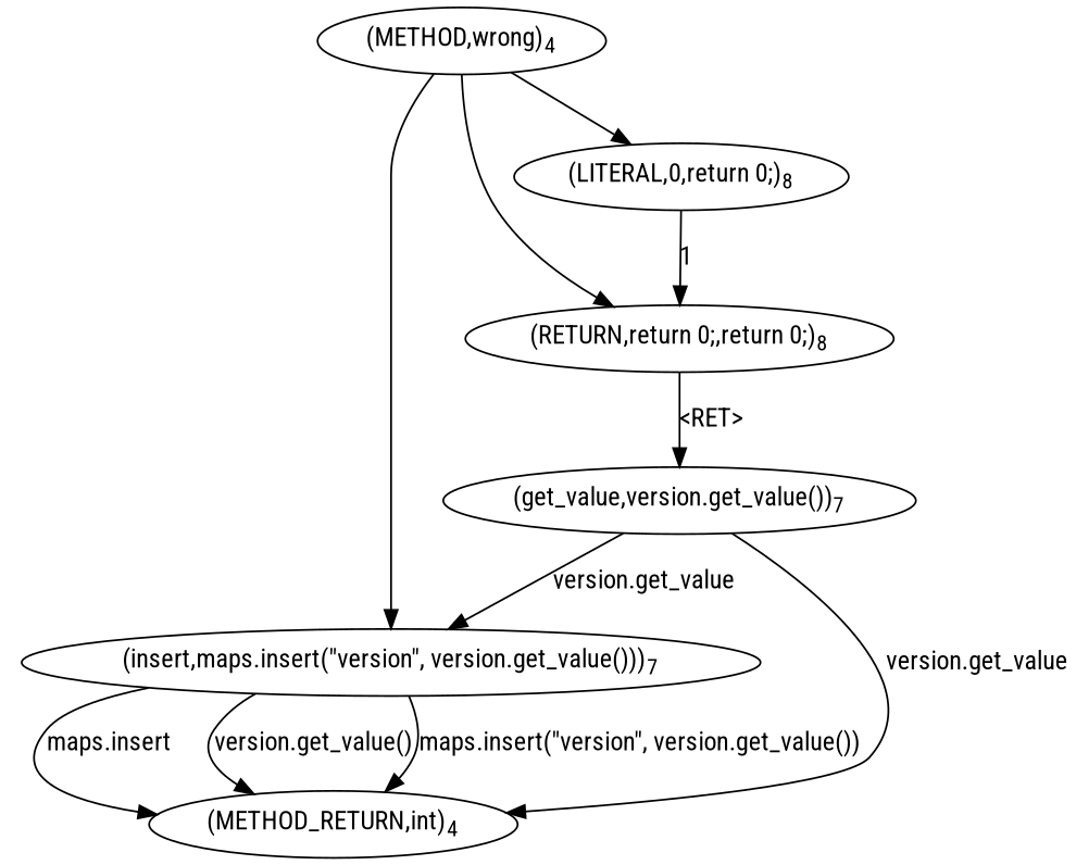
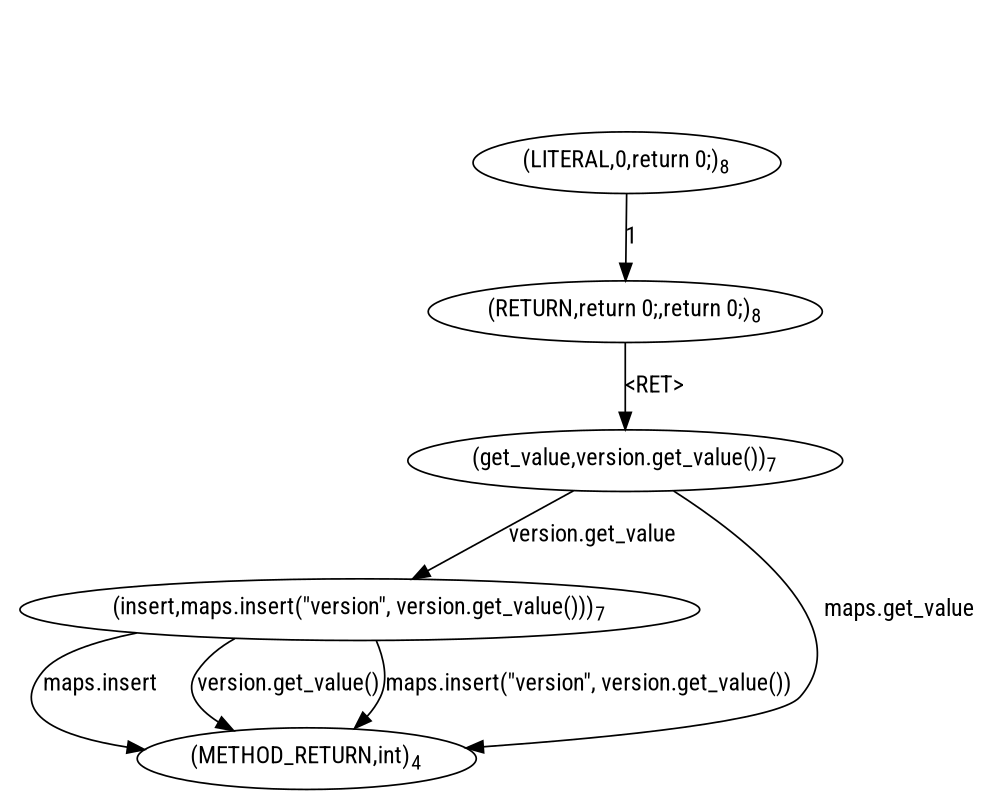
  digraph {
    fontname="Roboto Condensed"
    node [fontname="Roboto Condensed"]
    edge [fontname="Roboto Condensed"]
-   n1 [label=<(METHOD,wrong)<SUB>4</SUB>>]
    n2 [label=<(insert,maps.insert(&quot;version&quot;, version.get_value()))<SUB>7</SUB>>]
    n3 [label=<(RETURN,return 0;,return 0;)<SUB>8</SUB>>]
    n4 [label=<(LITERAL,0,return 0;)<SUB>8</SUB>>]
    n5 [label=<(METHOD_RETURN,int)<SUB>4</SUB>>]
    n6 [label=<(get_value,version.get_value())<SUB>7</SUB>>]
-   n1 -> n2
-   n1 -> n3
-   n1 -> n4
    n2 -> n5 [label="maps.insert"]
    n2 -> n5 [label="version.get_value()"]
    n2 -> n5 [label="maps.insert(&quot;version&quot;, version.get_value())"]
    n3 -> n6 [label="&lt;RET&gt;"]
    n4 -> n3 [label=1]
    n6 -> n2 [label="version.get_value"]
-   n6 -> n5 [label="version.get_value"]
+   n6 -> n5 [label="maps.get_value"]
  }
